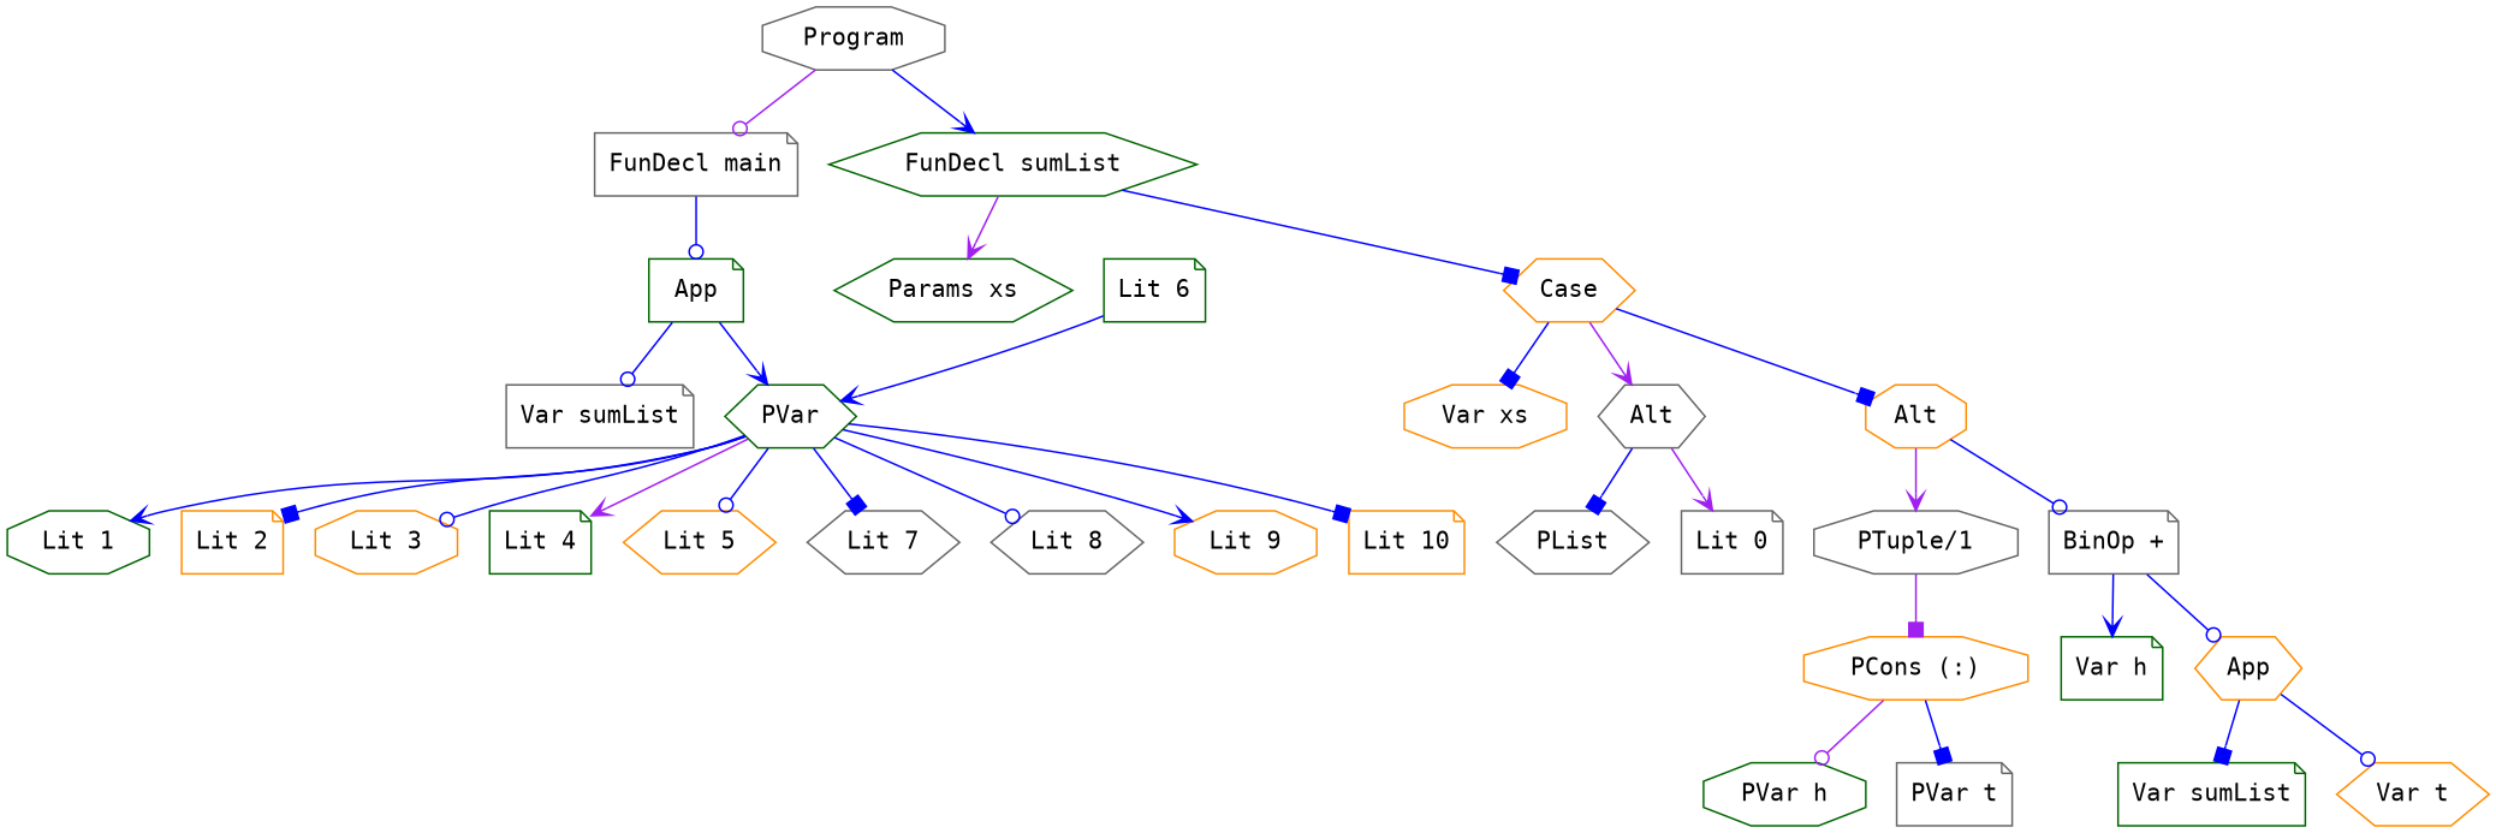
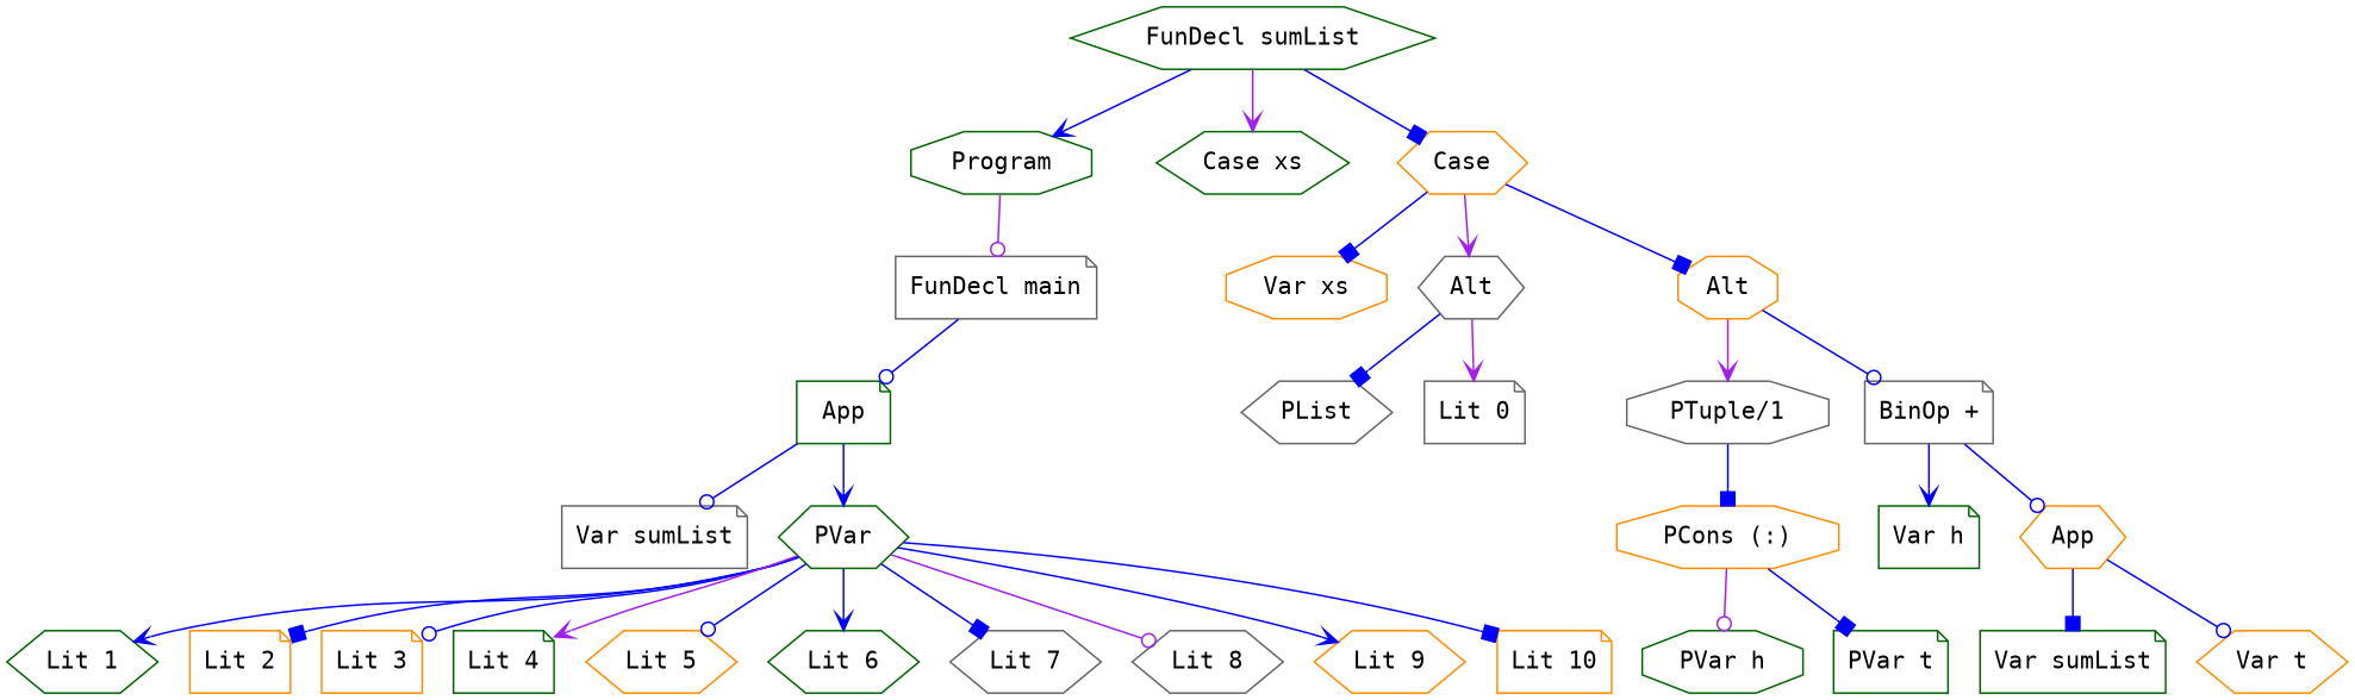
  digraph {
    rankdir=TB
    node [color=darkgreen fontname=monospace shape=note]
    edge [arrowhead=vee color=blue]
-   n1 [color=gray40 label=Program shape=octagon]
+   n1 [label=Program shape=octagon]
    n2 [color=gray40 label="FunDecl main"]
    n3 [label="FunDecl sumList" shape=hexagon]
    n4 [label=App]
-   n5 [label="Params xs" shape=hexagon]
+   n5 [label="Case xs" shape=hexagon]
    n6 [color=darkorange label=Case shape=hexagon]
    n7 [color=gray40 label="Var sumList"]
    n8 [label=PVar shape=hexagon]
-   n9 [label="Lit 1" shape=octagon]
+   n9 [label="Lit 1" shape=hexagon]
    n10 [color=darkorange label="Lit 2"]
-   n11 [color=darkorange label="Lit 3" shape=octagon]
+   n11 [color=darkorange label="Lit 3"]
    n12 [label="Lit 4"]
    n13 [color=darkorange label="Lit 5" shape=hexagon]
-   n14 [label="Lit 6"]
+   n14 [label="Lit 6" shape=hexagon]
    n15 [color=gray40 label="Lit 7" shape=hexagon]
    n16 [color=gray40 label="Lit 8" shape=hexagon]
-   n17 [color=darkorange label="Lit 9" shape=octagon]
+   n17 [color=darkorange label="Lit 9" shape=hexagon]
    n18 [color=darkorange label="Lit 10"]
    n19 [color=darkorange label="Var xs" shape=octagon]
    n20 [color=gray40 label=Alt shape=hexagon]
    n21 [color=darkorange label=Alt shape=octagon]
    n22 [color=gray40 label=PList shape=hexagon]
    n23 [color=gray40 label="Lit 0"]
    n24 [color=gray40 label="PTuple/1" shape=octagon]
    n25 [color=gray40 label="BinOp +"]
    n26 [color=darkorange label="PCons (:)" shape=octagon]
    n27 [label="Var h"]
    n28 [color=darkorange label=App shape=hexagon]
    n29 [label="PVar h" shape=octagon]
-   n30 [color=gray40 label="PVar t"]
+   n30 [label="PVar t"]
    n31 [label="Var sumList"]
    n32 [color=darkorange label="Var t" shape=hexagon]
    n1 -> n2 [arrowhead=odot color=purple]
-   n1 -> n3
+   n3 -> n1
    n2 -> n4 [arrowhead=odot]
    n3 -> n5 [color=purple]
    n3 -> n6 [arrowhead=box]
    n4 -> n7 [arrowhead=odot]
    n4 -> n8
    n6 -> n19 [arrowhead=box]
    n6 -> n20 [color=purple]
    n6 -> n21 [arrowhead=box]
    n8 -> n9
    n8 -> n10 [arrowhead=box]
    n8 -> n11 [arrowhead=odot]
    n8 -> n12 [color=purple]
    n8 -> n13 [arrowhead=odot]
-   n14 -> n8
+   n8 -> n14
    n8 -> n15 [arrowhead=box]
-   n8 -> n16 [arrowhead=odot]
+   n8 -> n16 [arrowhead=odot color=purple]
    n8 -> n17
    n8 -> n18 [arrowhead=box]
    n20 -> n22 [arrowhead=box]
    n20 -> n23 [color=purple]
    n21 -> n24 [color=purple]
    n21 -> n25 [arrowhead=odot]
-   n24 -> n26 [arrowhead=box color=purple]
+   n24 -> n26 [arrowhead=box]
    n25 -> n27
    n25 -> n28 [arrowhead=odot]
    n26 -> n29 [arrowhead=odot color=purple]
    n26 -> n30 [arrowhead=box]
    n28 -> n31 [arrowhead=box]
    n28 -> n32 [arrowhead=odot]
  }
